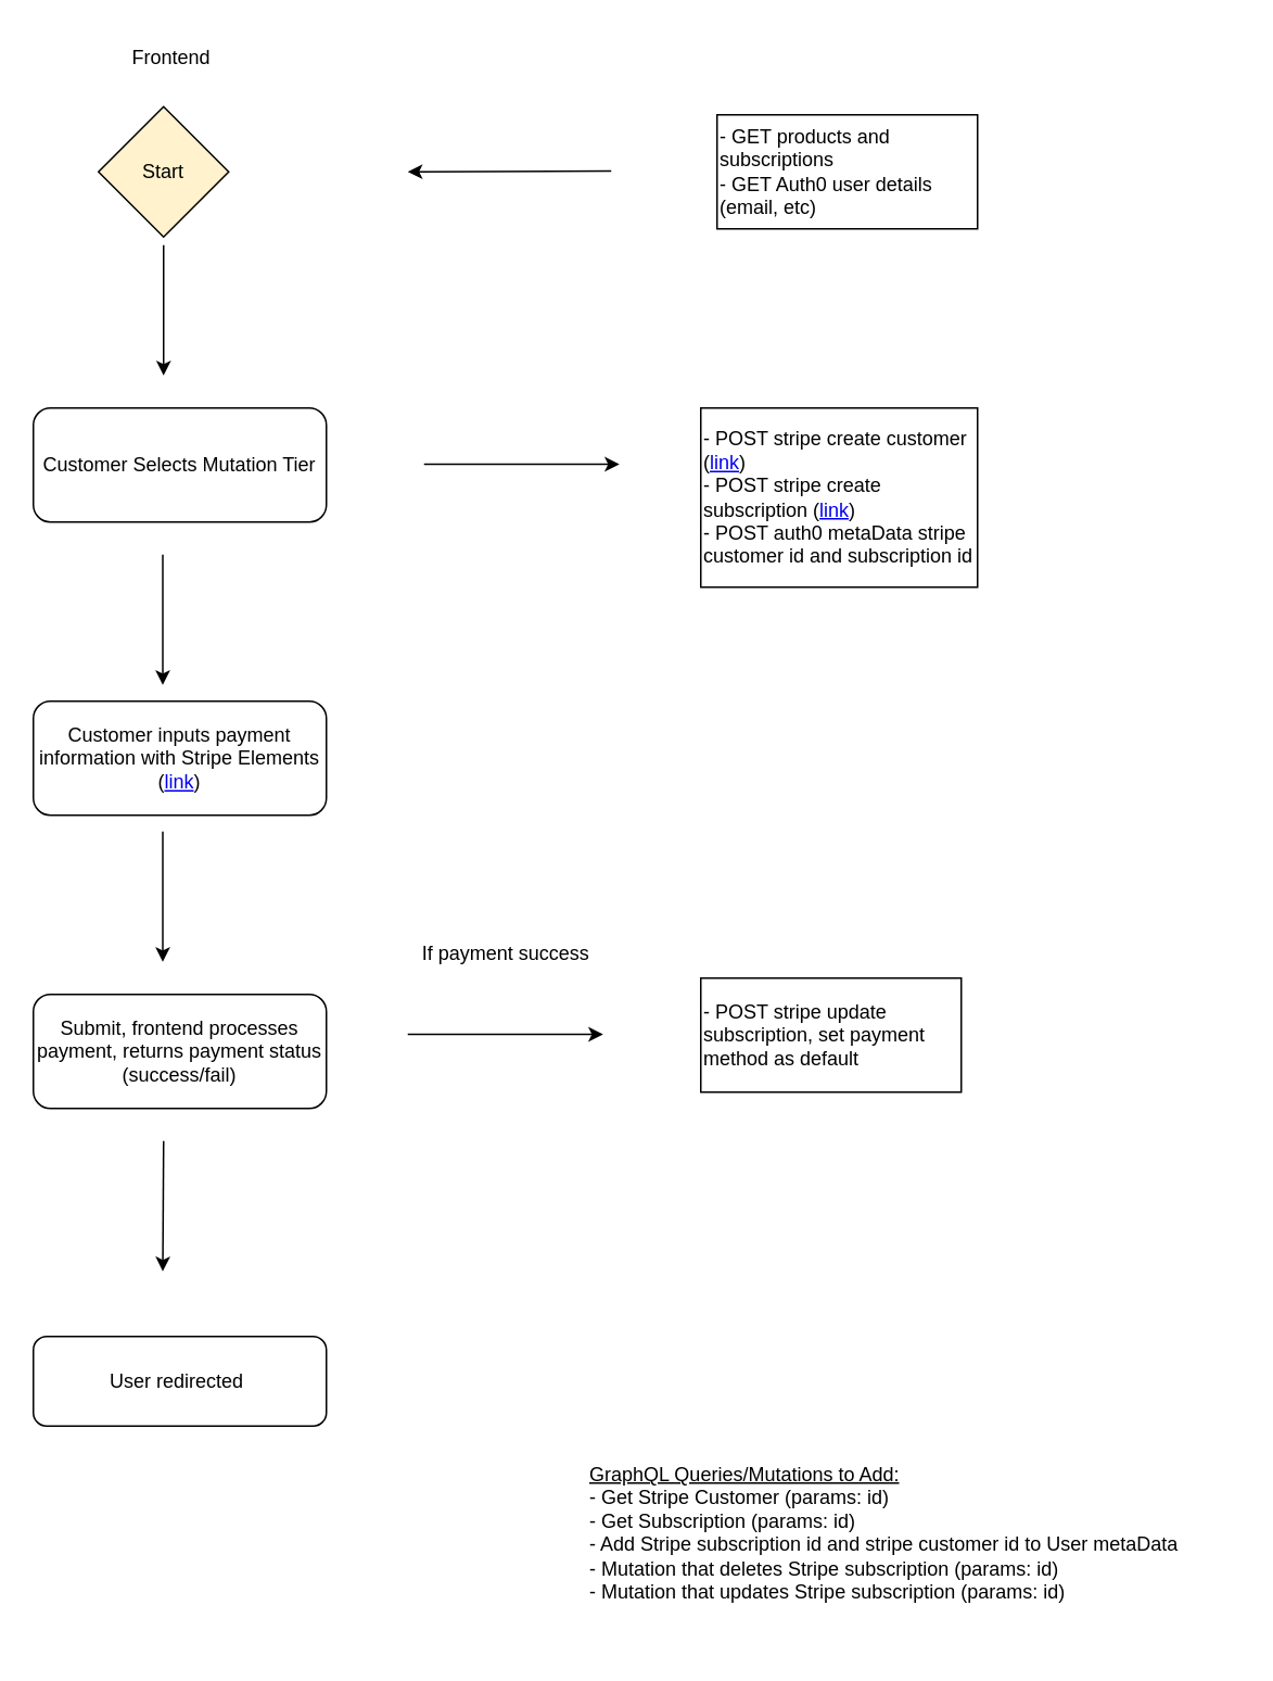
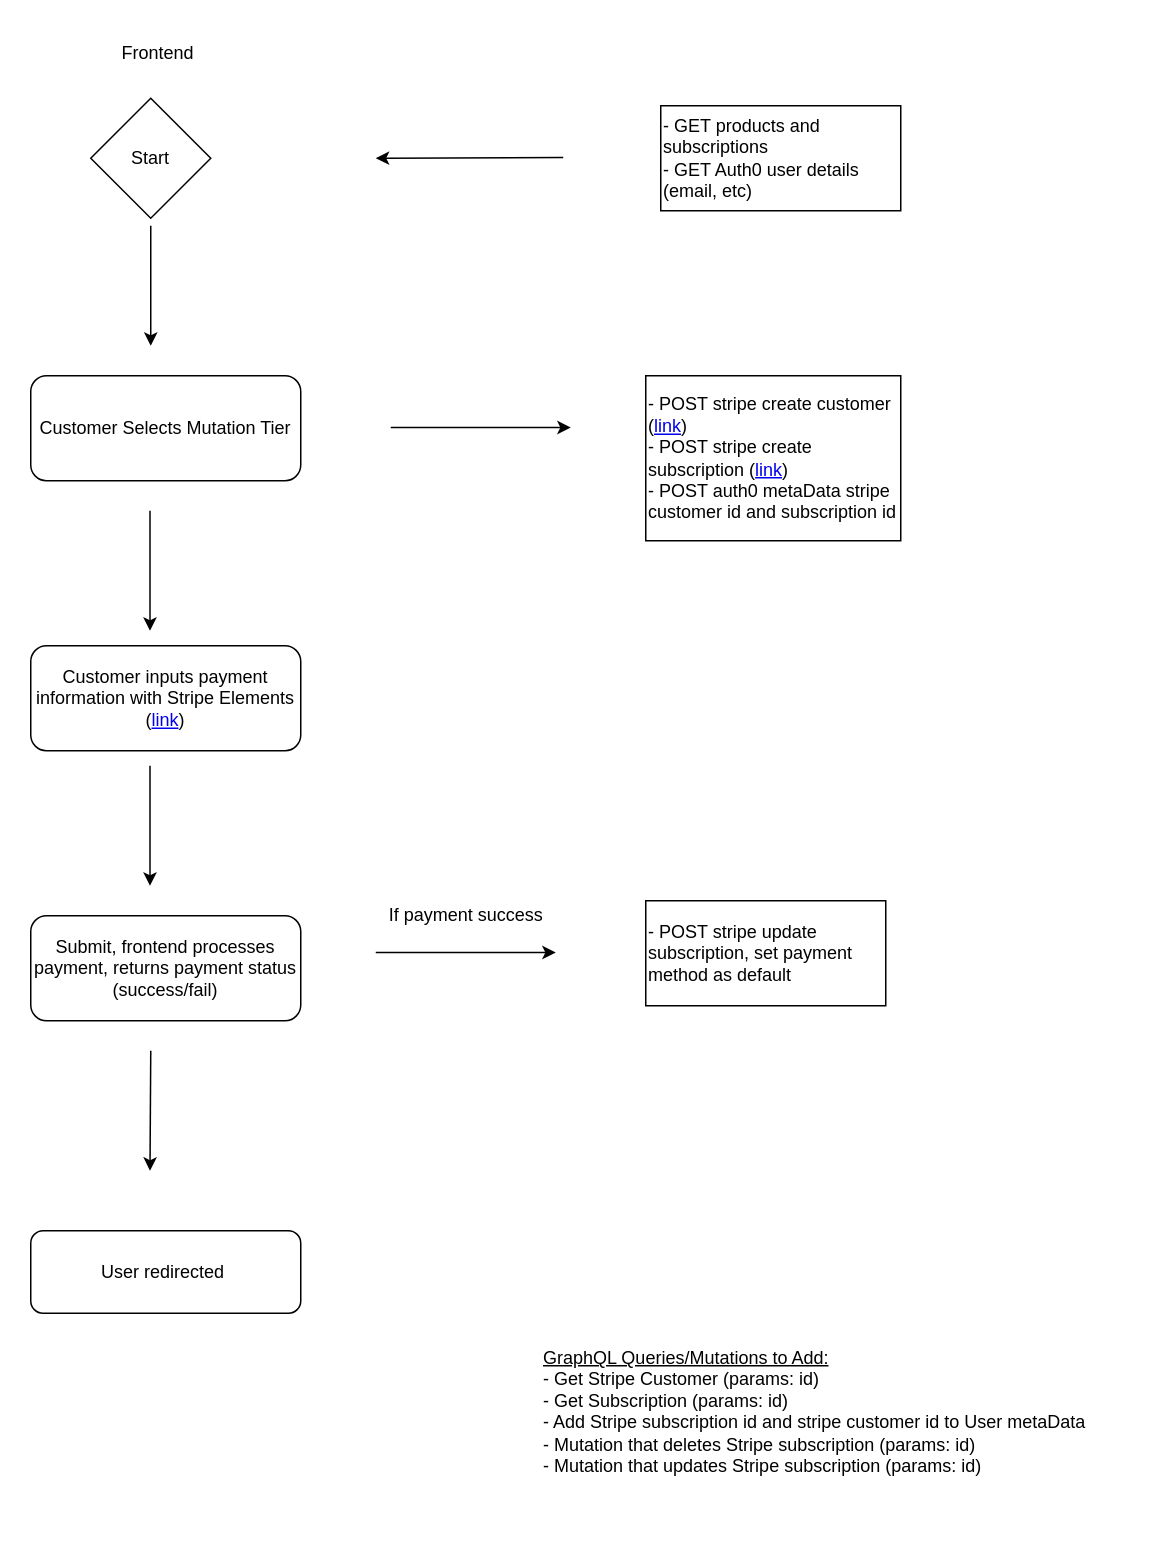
  <mxCell id="0" />
  <mxCell id="1" parent="0" />
  <mxCell id="2" value="Customer Selects Mutation Tier" style="rounded=1;whiteSpace=wrap;html=1;" vertex="1" parent="1"><mxGeometry x="20" y="250" width="180" height="70" as="geometry" /></mxCell>
  <mxCell id="3" value="" style="endArrow=classic;html=1;rounded=0;" edge="1" parent="1"><mxGeometry width="50" height="50" relative="1" as="geometry"><mxPoint x="100" y="150" as="sourcePoint" /><mxPoint x="100" y="230" as="targetPoint" /></mxGeometry></mxCell>
  <mxCell id="4" value="Frontend" style="text;html=1;strokeColor=none;fillColor=none;align=center;verticalAlign=middle;whiteSpace=wrap;rounded=0;" vertex="1" parent="1"><mxGeometry x="75" y="20" width="60" height="30" as="geometry" /></mxCell>
  <mxCell id="5" value="- GET products and subscriptions&lt;br&gt;- GET Auth0 user details (email, etc)" style="rounded=0;whiteSpace=wrap;html=1;align=left;" vertex="1" parent="1"><mxGeometry x="440" y="70" width="160" height="70" as="geometry" /></mxCell>
- <mxCell id="6" value="Start" style="rhombus;whiteSpace=wrap;html=1;fillColor=#fff2cc;" vertex="1" parent="1"><mxGeometry x="60" y="65" width="80" height="80" as="geometry" /></mxCell>
+ <mxCell id="6" value="Start" style="rhombus;whiteSpace=wrap;html=1;" vertex="1" parent="1"><mxGeometry x="60" y="65" width="80" height="80" as="geometry" /></mxCell>
  <mxCell id="7" value="- POST stripe create customer (&lt;span style=&quot;text-align: center&quot;&gt;&lt;a href=&quot;https://stripe.com/docs/api/customers&quot;&gt;link&lt;/a&gt;)&lt;/span&gt;&lt;br&gt;- POST stripe create subscription (&lt;a href=&quot;https://stripe.com/docs/api/subscriptions/object&quot;&gt;link&lt;/a&gt;)&lt;br&gt;- POST auth0 metaData stripe customer id and subscription id" style="rounded=0;whiteSpace=wrap;html=1;align=left;" vertex="1" parent="1"><mxGeometry x="430" y="250" width="170" height="110" as="geometry" /></mxCell>
  <mxCell id="8" value="" style="endArrow=classic;html=1;rounded=0;" edge="1" parent="1"><mxGeometry width="50" height="50" relative="1" as="geometry"><mxPoint x="99.5" y="340" as="sourcePoint" /><mxPoint x="99.5" y="420" as="targetPoint" /></mxGeometry></mxCell>
  <mxCell id="9" value="Customer inputs payment information with Stripe Elements (&lt;a href=&quot;https://stripe.com/docs/payments/elements&quot;&gt;link&lt;/a&gt;)" style="rounded=1;whiteSpace=wrap;html=1;" vertex="1" parent="1"><mxGeometry x="20" y="430" width="180" height="70" as="geometry" /></mxCell>
  <mxCell id="10" value="" style="endArrow=classic;html=1;rounded=0;" edge="1" parent="1"><mxGeometry width="50" height="50" relative="1" as="geometry"><mxPoint x="99.5" y="510" as="sourcePoint" /><mxPoint x="99.5" y="590" as="targetPoint" /></mxGeometry></mxCell>
  <mxCell id="11" value="Submit, frontend processes payment, returns payment status (success/fail)" style="rounded=1;whiteSpace=wrap;html=1;" vertex="1" parent="1"><mxGeometry x="20" y="610" width="180" height="70" as="geometry" /></mxCell>
  <mxCell id="12" value="User redirected&amp;nbsp;" style="rounded=1;whiteSpace=wrap;html=1;" vertex="1" parent="1"><mxGeometry x="20" y="820" width="180" height="55" as="geometry" /></mxCell>
  <mxCell id="13" value="&lt;div&gt;&lt;span&gt;&lt;u&gt;GraphQL Queries/Mutations to Add:&lt;/u&gt;&lt;/span&gt;&lt;/div&gt;&lt;div&gt;&lt;span&gt;- Get Stripe Customer (params: id)&lt;/span&gt;&lt;/div&gt;&lt;div&gt;&lt;span&gt;- Get Subscription (params: id)&lt;/span&gt;&lt;/div&gt;&lt;div&gt;&lt;span&gt;- Add Stripe subscription id and stripe customer id to User metaData&lt;/span&gt;&lt;/div&gt;&lt;div&gt;&lt;span&gt;- Mutation that deletes Stripe subscription&amp;nbsp;(params: id)&lt;br&gt;- Mutation that updates Stripe subscription (params: id)&lt;/span&gt;&lt;/div&gt;&lt;div&gt;&lt;span&gt;&lt;br&gt;&lt;br&gt;&lt;/span&gt;&lt;/div&gt;" style="text;html=1;strokeColor=none;fillColor=none;align=left;verticalAlign=middle;whiteSpace=wrap;rounded=0;" vertex="1" parent="1"><mxGeometry x="360" y="900" width="400" height="110" as="geometry" /></mxCell>
  <mxCell id="14" value="- POST stripe update subscription, set payment method as default" style="rounded=0;whiteSpace=wrap;html=1;align=left;" vertex="1" parent="1"><mxGeometry x="430" y="600" width="160" height="70" as="geometry" /></mxCell>
  <mxCell id="15" value="" style="endArrow=classic;html=1;rounded=0;" edge="1" parent="1"><mxGeometry width="50" height="50" relative="1" as="geometry"><mxPoint x="250" y="634.5" as="sourcePoint" /><mxPoint x="370" y="634.5" as="targetPoint" /></mxGeometry></mxCell>
  <mxCell id="16" value="" style="endArrow=classic;html=1;rounded=0;" edge="1" parent="1"><mxGeometry width="50" height="50" relative="1" as="geometry"><mxPoint x="260" y="284.5" as="sourcePoint" /><mxPoint x="380" y="284.5" as="targetPoint" /></mxGeometry></mxCell>
  <mxCell id="17" value="" style="endArrow=classic;html=1;rounded=0;" edge="1" parent="1"><mxGeometry width="50" height="50" relative="1" as="geometry"><mxPoint x="375" y="104.5" as="sourcePoint" /><mxPoint x="250" y="105" as="targetPoint" /></mxGeometry></mxCell>
  <mxCell id="18" value="" style="endArrow=classic;html=1;rounded=0;" edge="1" parent="1"><mxGeometry width="50" height="50" relative="1" as="geometry"><mxPoint x="100" y="700" as="sourcePoint" /><mxPoint x="99.5" y="780" as="targetPoint" /></mxGeometry></mxCell>
- <mxCell id="19" value="If payment success" style="text;html=1;align=center;verticalAlign=middle;resizable=0;points=[];autosize=1;strokeColor=none;fillColor=none;" vertex="1" parent="1"><mxGeometry x="250" y="575" width="120" height="20" as="geometry" /></mxCell>
+ <mxCell id="19" value="If payment success" style="text;html=1;align=center;verticalAlign=middle;resizable=0;points=[];autosize=1;strokeColor=none;fillColor=none;" vertex="1" parent="1"><mxGeometry x="250" y="600" width="120" height="20" as="geometry" /></mxCell>
